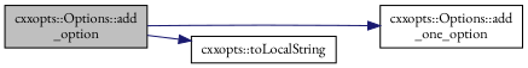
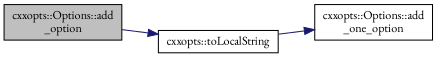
  digraph {
    fontname="EB Garamond"
    rankdir=LR
    node [color=black fillcolor=white fontname="EB Garamond" fontsize=12 shape=record style=filled]
    edge [color=midnightblue fontname="EB Garamond" fontsize=12 labelfontname=Helvetica labelfontsize=12 style=solid]
    n1 [fillcolor=grey75 fontcolor=black height=0.2 label="cxxopts::Options::add\l_option" width=0.4]
    n2 [height=0.2 label="cxxopts::Options::add\l_one_option" width=0.4]
    n3 [height=0.2 label="cxxopts::toLocalString" width=0.4]
-   n1 -> n2
+   n3 -> n2
    n1 -> n3
  }
